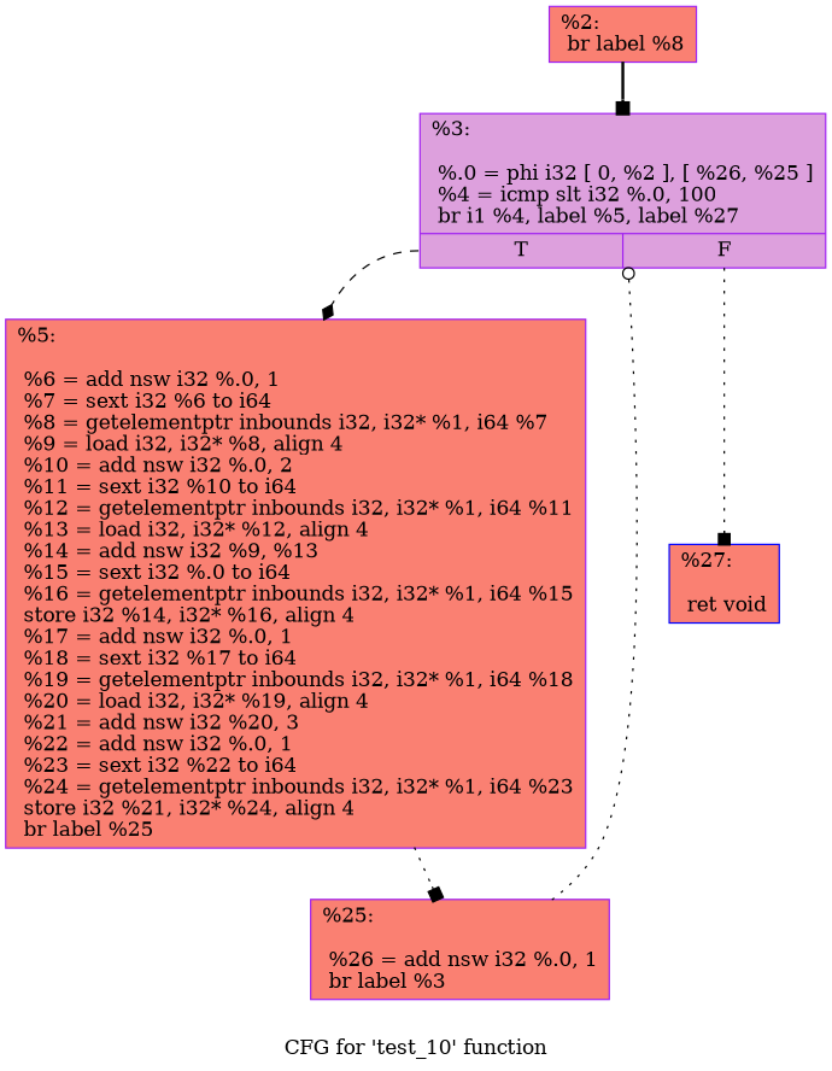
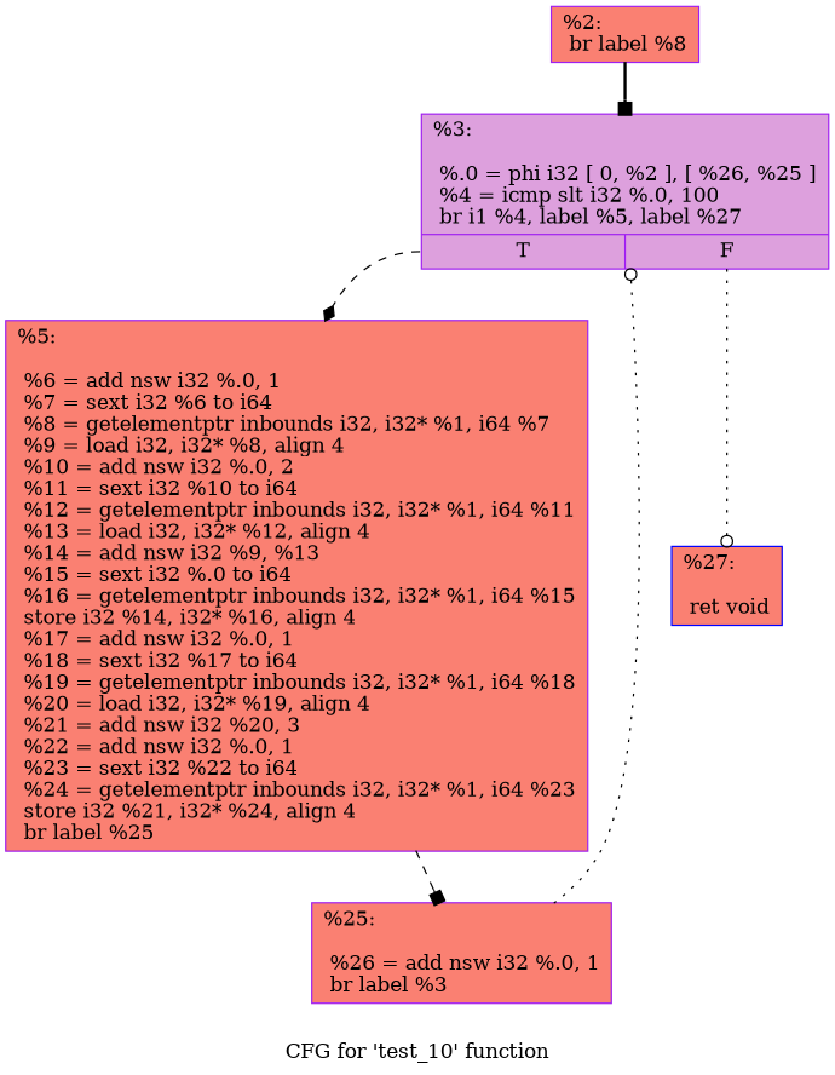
  digraph {
    label="CFG for 'test_10' function"
    node [color=purple fillcolor=salmon shape=record style=filled]
    edge [arrowhead=box style=dashed]
    n1 [label="{%2:\l  br label %8\l}"]
    n2 [fillcolor=plum label="{%3:\l\l  %.0 = phi i32 [ 0, %2 ], [ %26, %25 ]\l  %4 = icmp slt i32 %.0, 100\l  br i1 %4, label %5, label %27\l|{<s0>T|<s1>F}}"]
    n3 [label="{%5:\l\l  %6 = add nsw i32 %.0, 1\l  %7 = sext i32 %6 to i64\l  %8 = getelementptr inbounds i32, i32* %1, i64 %7\l  %9 = load i32, i32* %8, align 4\l  %10 = add nsw i32 %.0, 2\l  %11 = sext i32 %10 to i64\l  %12 = getelementptr inbounds i32, i32* %1, i64 %11\l  %13 = load i32, i32* %12, align 4\l  %14 = add nsw i32 %9, %13\l  %15 = sext i32 %.0 to i64\l  %16 = getelementptr inbounds i32, i32* %1, i64 %15\l  store i32 %14, i32* %16, align 4\l  %17 = add nsw i32 %.0, 1\l  %18 = sext i32 %17 to i64\l  %19 = getelementptr inbounds i32, i32* %1, i64 %18\l  %20 = load i32, i32* %19, align 4\l  %21 = add nsw i32 %20, 3\l  %22 = add nsw i32 %.0, 1\l  %23 = sext i32 %22 to i64\l  %24 = getelementptr inbounds i32, i32* %1, i64 %23\l  store i32 %21, i32* %24, align 4\l  br label %25\l}"]
    n4 [color=blue label="{%27:\l\l  ret void\l}"]
    n5 [label="{%25:\l\l  %26 = add nsw i32 %.0, 1\l  br label %3\l}"]
    n1 -> n2 [style=bold]
    n2 -> n3 [arrowhead=diamond tailport=s0]
-   n2 -> n4 [style=dotted tailport=s1]
-   n3 -> n5 [style=dotted]
+   n2 -> n4 [arrowhead=odot style=dotted tailport=s1]
+   n3 -> n5
    n5 -> n2 [arrowhead=odot style=dotted]
  }
